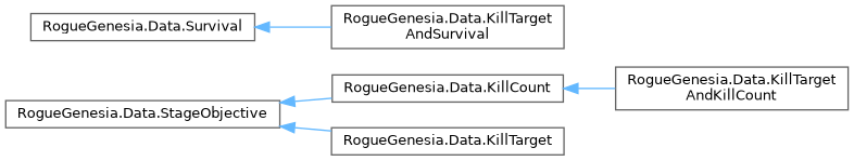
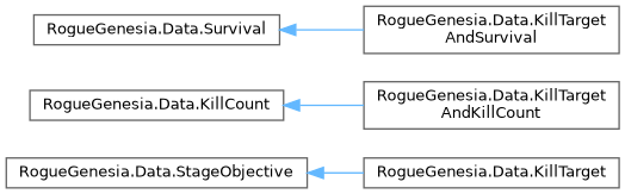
  digraph {
    rankdir=LR
    node [color=grey40 fillcolor=white fontname=Helvetica fontsize=10 shape=box style=filled]
    edge [color=steelblue1 dir=back fontname=Helvetica fontsize=10 labelfontname=Helvetica labelfontsize=10 style=solid]
    n1 [height=0.2 label="RogueGenesia.Data.StageObjective" width=0.4]
    n2 [height=0.2 label="RogueGenesia.Data.KillCount" width=0.4]
    n3 [height=0.2 label="RogueGenesia.Data.KillTarget" width=0.4]
    n4 [height=0.2 label="RogueGenesia.Data.KillTarget\lAndKillCount" width=0.4]
    n5 [height=0.2 label="RogueGenesia.Data.Survival" width=0.4]
    n6 [height=0.2 label="RogueGenesia.Data.KillTarget\lAndSurvival" width=0.4]
-   n1 -> n2
    n1 -> n3
    n2 -> n4
    n5 -> n6
  }
